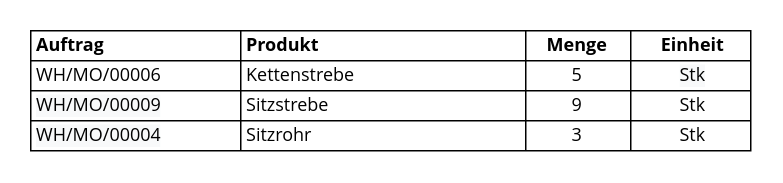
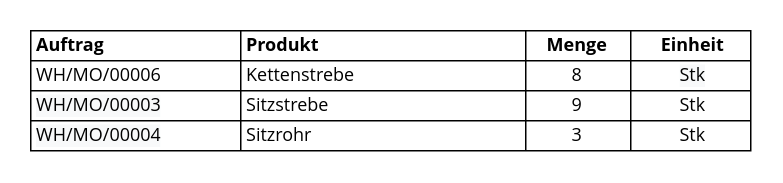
  <mxCell id="0" />
  <mxCell id="1" parent="0" />
  <mxCell id="2" value="" style="shape=table;html=1;whiteSpace=wrap;startSize=0;container=1;collapsible=0;childLayout=tableLayout;fontFamily=Open Sans;fontSize=12;align=left;spacingLeft=2;" parent="1" vertex="1"><mxGeometry x="20" y="20" width="480" height="80" as="geometry" /></mxCell>
  <mxCell id="3" value="" style="shape=partialRectangle;html=1;whiteSpace=wrap;collapsible=0;dropTarget=0;pointerEvents=0;fillColor=none;top=0;left=0;bottom=0;right=0;points=[[0,0.5],[1,0.5]];portConstraint=eastwest;fontFamily=Open Sans;spacingLeft=2;align=left;" parent="2" vertex="1"><mxGeometry width="480" height="20" as="geometry" /></mxCell>
  <mxCell id="4" value="&lt;b&gt;Auftrag&lt;/b&gt;" style="shape=partialRectangle;html=1;whiteSpace=wrap;connectable=0;fillColor=none;top=0;left=0;bottom=0;right=0;overflow=hidden;align=left;fontFamily=Open Sans;spacingLeft=2;" parent="3" vertex="1"><mxGeometry width="140" height="20" as="geometry" /></mxCell>
  <mxCell id="5" value="&lt;b&gt;Produkt&lt;/b&gt;" style="shape=partialRectangle;html=1;whiteSpace=wrap;connectable=0;fillColor=none;top=0;left=0;bottom=0;right=0;overflow=hidden;fontFamily=Open Sans;spacingLeft=2;align=left;spacingRight=3;" parent="3" vertex="1"><mxGeometry x="140" width="190" height="20" as="geometry" /></mxCell>
  <mxCell id="6" value="Menge" style="shape=partialRectangle;html=1;whiteSpace=wrap;connectable=0;fillColor=none;top=0;left=0;bottom=0;right=0;overflow=hidden;fontFamily=Open Sans;spacingLeft=2;align=center;spacingRight=3;fontStyle=1" parent="3" vertex="1"><mxGeometry x="330" width="70" height="20" as="geometry" /></mxCell>
  <mxCell id="7" value="Einheit" style="shape=partialRectangle;html=1;whiteSpace=wrap;connectable=0;fillColor=none;top=0;left=0;bottom=0;right=0;overflow=hidden;fontFamily=Open Sans;spacingLeft=3;align=center;fontStyle=1" parent="3" vertex="1"><mxGeometry x="400" width="80" height="20" as="geometry" /></mxCell>
  <mxCell id="8" value="" style="shape=partialRectangle;html=1;whiteSpace=wrap;collapsible=0;dropTarget=0;pointerEvents=0;fillColor=none;top=0;left=0;bottom=0;right=0;points=[[0,0.5],[1,0.5]];portConstraint=eastwest;fontFamily=Open Sans;spacingLeft=2;align=center;fontColor=#97D077;" parent="2" vertex="1"><mxGeometry y="20" width="480" height="20" as="geometry" /></mxCell>
  <mxCell id="9" value="WH/MO/00006" style="shape=partialRectangle;html=1;whiteSpace=wrap;connectable=0;fillColor=none;top=0;left=0;bottom=0;right=0;overflow=hidden;fontFamily=Open Sans;spacingLeft=2;align=left;" parent="8" vertex="1"><mxGeometry width="140" height="20" as="geometry" /></mxCell>
  <mxCell id="10" value="&lt;font&gt;Kettenstrebe&lt;/font&gt;" style="shape=partialRectangle;html=1;whiteSpace=wrap;connectable=0;fillColor=none;top=0;left=0;bottom=0;right=0;overflow=hidden;fontFamily=Open Sans;spacingLeft=2;align=left;spacingRight=3;" parent="8" vertex="1"><mxGeometry x="140" width="190" height="20" as="geometry" /></mxCell>
- <mxCell id="11" value="5" style="shape=partialRectangle;html=1;whiteSpace=wrap;connectable=0;fillColor=none;top=0;left=0;bottom=0;right=0;overflow=hidden;fontFamily=Open Sans;spacingLeft=2;align=center;spacingRight=3;" parent="8" vertex="1"><mxGeometry x="330" width="70" height="20" as="geometry" /></mxCell>
+ <mxCell id="11" value="8" style="shape=partialRectangle;html=1;whiteSpace=wrap;connectable=0;fillColor=none;top=0;left=0;bottom=0;right=0;overflow=hidden;fontFamily=Open Sans;spacingLeft=2;align=center;spacingRight=3;" parent="8" vertex="1"><mxGeometry x="330" width="70" height="20" as="geometry" /></mxCell>
  <mxCell id="12" value="&lt;meta charset=&quot;utf-8&quot;&gt;&lt;span style=&quot;font-family: &amp;quot;open sans&amp;quot;; font-size: 12px; font-style: normal; font-weight: 400; letter-spacing: normal; text-indent: 0px; text-transform: none; word-spacing: 0px; background-color: rgb(248, 249, 250); display: inline; float: none;&quot;&gt;Stk&lt;/span&gt;" style="shape=partialRectangle;html=1;whiteSpace=wrap;connectable=0;fillColor=none;top=0;left=0;bottom=0;right=0;overflow=hidden;fontFamily=Open Sans;spacingLeft=3;align=center;" parent="8" vertex="1"><mxGeometry x="400" width="80" height="20" as="geometry" /></mxCell>
  <mxCell id="13" style="shape=partialRectangle;html=1;whiteSpace=wrap;collapsible=0;dropTarget=0;pointerEvents=0;fillColor=none;top=0;left=0;bottom=0;right=0;points=[[0,0.5],[1,0.5]];portConstraint=eastwest;fontFamily=Open Sans;spacingLeft=2;align=center;fontColor=#97D077;" vertex="1" parent="2"><mxGeometry y="40" width="480" height="20" as="geometry" /></mxCell>
- <mxCell id="14" value="&lt;span style=&quot;color: rgb(0 , 0 , 0) ; font-family: &amp;#34;open sans&amp;#34; ; font-size: 12px ; font-style: normal ; font-weight: 400 ; letter-spacing: normal ; text-align: left ; text-indent: 0px ; text-transform: none ; word-spacing: 0px ; background-color: rgb(248 , 249 , 250) ; display: inline ; float: none&quot;&gt;WH/MO/00009&lt;/span&gt;" style="shape=partialRectangle;html=1;whiteSpace=wrap;connectable=0;fillColor=none;top=0;left=0;bottom=0;right=0;overflow=hidden;fontFamily=Open Sans;spacingLeft=2;align=left;" vertex="1" parent="13"><mxGeometry width="140" height="20" as="geometry" /></mxCell>
+ <mxCell id="14" value="&lt;span style=&quot;color: rgb(0 , 0 , 0) ; font-family: &amp;#34;open sans&amp;#34; ; font-size: 12px ; font-style: normal ; font-weight: 400 ; letter-spacing: normal ; text-align: left ; text-indent: 0px ; text-transform: none ; word-spacing: 0px ; background-color: rgb(248 , 249 , 250) ; display: inline ; float: none&quot;&gt;WH/MO/00003&lt;/span&gt;" style="shape=partialRectangle;html=1;whiteSpace=wrap;connectable=0;fillColor=none;top=0;left=0;bottom=0;right=0;overflow=hidden;fontFamily=Open Sans;spacingLeft=2;align=left;" vertex="1" parent="13"><mxGeometry width="140" height="20" as="geometry" /></mxCell>
  <mxCell id="15" value="Sitzstrebe" style="shape=partialRectangle;html=1;whiteSpace=wrap;connectable=0;fillColor=none;top=0;left=0;bottom=0;right=0;overflow=hidden;fontFamily=Open Sans;spacingLeft=2;align=left;spacingRight=3;" vertex="1" parent="13"><mxGeometry x="140" width="190" height="20" as="geometry" /></mxCell>
  <mxCell id="16" value="9" style="shape=partialRectangle;html=1;whiteSpace=wrap;connectable=0;fillColor=none;top=0;left=0;bottom=0;right=0;overflow=hidden;fontFamily=Open Sans;spacingLeft=2;align=center;spacingRight=3;" vertex="1" parent="13"><mxGeometry x="330" width="70" height="20" as="geometry" /></mxCell>
  <mxCell id="17" value="Stk" style="shape=partialRectangle;html=1;whiteSpace=wrap;connectable=0;fillColor=none;top=0;left=0;bottom=0;right=0;overflow=hidden;fontFamily=Open Sans;spacingLeft=3;align=center;" vertex="1" parent="13"><mxGeometry x="400" width="80" height="20" as="geometry" /></mxCell>
  <mxCell id="18" style="shape=partialRectangle;html=1;whiteSpace=wrap;collapsible=0;dropTarget=0;pointerEvents=0;fillColor=none;top=0;left=0;bottom=0;right=0;points=[[0,0.5],[1,0.5]];portConstraint=eastwest;fontFamily=Open Sans;spacingLeft=2;align=center;fontColor=#97D077;" vertex="1" parent="2"><mxGeometry y="60" width="480" height="20" as="geometry" /></mxCell>
  <mxCell id="19" value="&lt;span style=&quot;color: rgb(0 , 0 , 0) ; font-family: &amp;#34;open sans&amp;#34; ; font-size: 12px ; font-style: normal ; font-weight: 400 ; letter-spacing: normal ; text-align: left ; text-indent: 0px ; text-transform: none ; word-spacing: 0px ; background-color: rgb(248 , 249 , 250) ; display: inline ; float: none&quot;&gt;WH/MO/00004&lt;/span&gt;" style="shape=partialRectangle;html=1;whiteSpace=wrap;connectable=0;fillColor=none;top=0;left=0;bottom=0;right=0;overflow=hidden;fontFamily=Open Sans;spacingLeft=2;align=left;" vertex="1" parent="18"><mxGeometry width="140" height="20" as="geometry" /></mxCell>
  <mxCell id="20" value="Sitzrohr" style="shape=partialRectangle;html=1;whiteSpace=wrap;connectable=0;fillColor=none;top=0;left=0;bottom=0;right=0;overflow=hidden;fontFamily=Open Sans;spacingLeft=2;align=left;spacingRight=3;" vertex="1" parent="18"><mxGeometry x="140" width="190" height="20" as="geometry" /></mxCell>
  <mxCell id="21" value="3" style="shape=partialRectangle;html=1;whiteSpace=wrap;connectable=0;fillColor=none;top=0;left=0;bottom=0;right=0;overflow=hidden;fontFamily=Open Sans;spacingLeft=2;align=center;spacingRight=3;" vertex="1" parent="18"><mxGeometry x="330" width="70" height="20" as="geometry" /></mxCell>
  <mxCell id="22" value="&lt;span&gt;Stk&lt;/span&gt;" style="shape=partialRectangle;html=1;whiteSpace=wrap;connectable=0;fillColor=none;top=0;left=0;bottom=0;right=0;overflow=hidden;fontFamily=Open Sans;spacingLeft=3;align=center;" vertex="1" parent="18"><mxGeometry x="400" width="80" height="20" as="geometry" /></mxCell>
